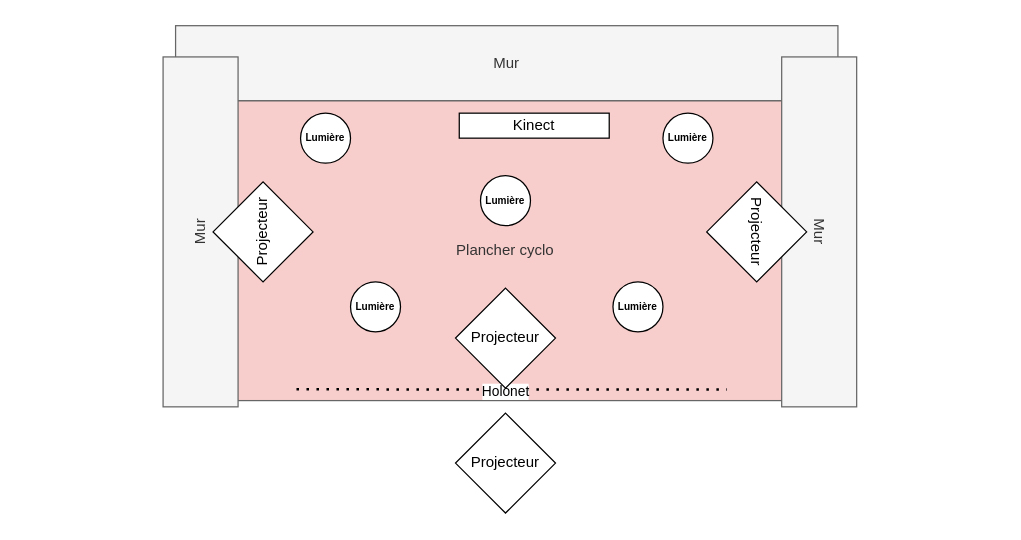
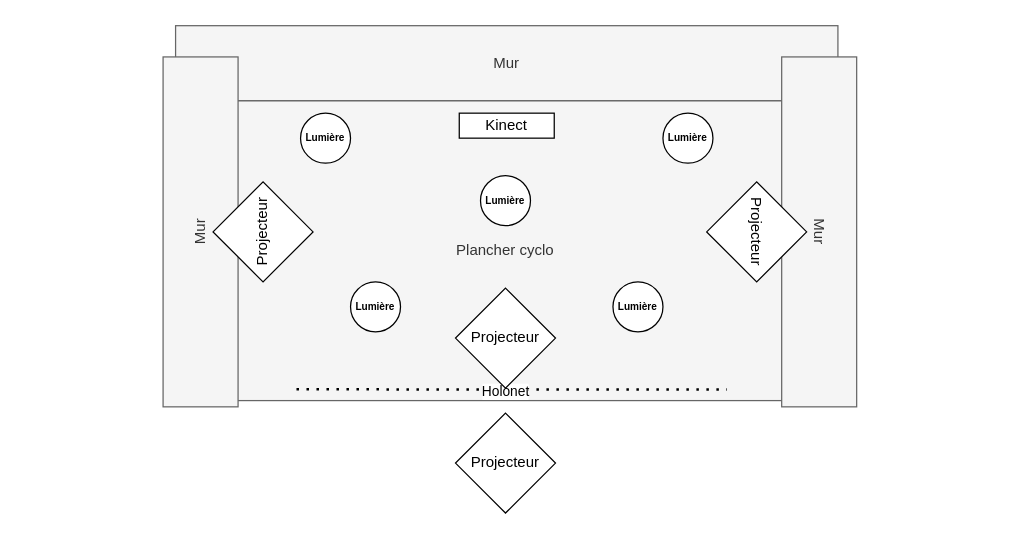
  <mxCell id="0" />
  <mxCell id="1" parent="0" />
- <mxCell id="2" value="Plancher cyclo" style="rounded=0;whiteSpace=wrap;html=1;fillColor=#f8cecc;fontColor=#333333;strokeColor=#666666;" vertex="1" parent="1"><mxGeometry x="179" y="80" width="450" height="240" as="geometry" /></mxCell>
+ <mxCell id="2" value="Plancher cyclo" style="rounded=0;whiteSpace=wrap;html=1;fillColor=#f5f5f5;fontColor=#333333;strokeColor=#666666;" vertex="1" parent="1"><mxGeometry x="179" y="80" width="450" height="240" as="geometry" /></mxCell>
  <mxCell id="3" value="Mur" style="rounded=0;whiteSpace=wrap;html=1;fillColor=#f5f5f5;fontColor=#333333;strokeColor=#666666;" vertex="1" parent="1"><mxGeometry x="140" y="20" width="530" height="60" as="geometry" /></mxCell>
  <mxCell id="4" value="Mur" style="rounded=0;whiteSpace=wrap;html=1;rotation=90;fillColor=#f5f5f5;fontColor=#333333;strokeColor=#666666;" vertex="1" parent="1"><mxGeometry x="515" y="155" width="280" height="60" as="geometry" /></mxCell>
  <mxCell id="5" value="Mur" style="rounded=0;whiteSpace=wrap;html=1;rotation=-90;fillColor=#f5f5f5;fontColor=#333333;strokeColor=#666666;" vertex="1" parent="1"><mxGeometry x="20" y="155" width="280" height="60" as="geometry" /></mxCell>
  <mxCell id="6" value="" style="endArrow=none;dashed=1;html=1;dashPattern=1 3;strokeWidth=2;rounded=0;entryX=0.818;entryY=1.05;entryDx=0;entryDy=0;entryPerimeter=0;" edge="1" parent="1"><mxGeometry width="50" height="50" relative="1" as="geometry"><mxPoint x="236.74" y="311" as="sourcePoint" /><mxPoint x="581.25" y="311.12" as="targetPoint" /></mxGeometry></mxCell>
  <mxCell id="7" value="Holonet" style="edgeLabel;html=1;align=center;verticalAlign=middle;resizable=0;points=[];" vertex="1" connectable="0" parent="6"><mxGeometry x="0.092" y="-1" relative="1" as="geometry"><mxPoint x="-21" as="offset" /></mxGeometry></mxCell>
  <mxCell id="8" value="Projecteur" style="rhombus;whiteSpace=wrap;html=1;" vertex="1" parent="1"><mxGeometry x="364" y="230" width="80" height="80" as="geometry" /></mxCell>
  <mxCell id="9" value="Projecteur" style="rhombus;whiteSpace=wrap;html=1;rotation=90;" vertex="1" parent="1"><mxGeometry x="565" y="145" width="80" height="80" as="geometry" /></mxCell>
  <mxCell id="10" value="Projecteur" style="rhombus;whiteSpace=wrap;html=1;rotation=-90;" vertex="1" parent="1"><mxGeometry x="170" y="145" width="80" height="80" as="geometry" /></mxCell>
  <mxCell id="11" value="Projecteur" style="rhombus;whiteSpace=wrap;html=1;" vertex="1" parent="1"><mxGeometry x="364" y="330" width="80" height="80" as="geometry" /></mxCell>
- <mxCell id="12" value="Kinect" style="rounded=0;whiteSpace=wrap;html=1;" vertex="1" parent="1"><mxGeometry x="367" y="90" width="120" height="20" as="geometry" /></mxCell>
+ <mxCell id="12" value="Kinect" style="rounded=0;whiteSpace=wrap;html=1;" vertex="1" parent="1"><mxGeometry x="367" y="90" width="76" height="20" as="geometry" /></mxCell>
  <mxCell id="13" value="&lt;h6&gt;Lumière&lt;/h6&gt;" style="ellipse;whiteSpace=wrap;html=1;aspect=fixed;" vertex="1" parent="1"><mxGeometry x="240" y="90" width="40" height="40" as="geometry" /></mxCell>
  <mxCell id="14" value="&lt;h6&gt;Lumière&lt;/h6&gt;" style="ellipse;whiteSpace=wrap;html=1;aspect=fixed;" vertex="1" parent="1"><mxGeometry x="530" y="90" width="40" height="40" as="geometry" /></mxCell>
  <mxCell id="15" value="&lt;h6&gt;Lumière&lt;/h6&gt;" style="ellipse;whiteSpace=wrap;html=1;aspect=fixed;" vertex="1" parent="1"><mxGeometry x="384" y="140" width="40" height="40" as="geometry" /></mxCell>
  <mxCell id="16" value="&lt;h6&gt;Lumière&lt;/h6&gt;" style="ellipse;whiteSpace=wrap;html=1;aspect=fixed;" vertex="1" parent="1"><mxGeometry x="280" y="225" width="40" height="40" as="geometry" /></mxCell>
  <mxCell id="17" value="&lt;h6&gt;Lumière&lt;/h6&gt;" style="ellipse;whiteSpace=wrap;html=1;aspect=fixed;" vertex="1" parent="1"><mxGeometry x="490" y="225" width="40" height="40" as="geometry" /></mxCell>
